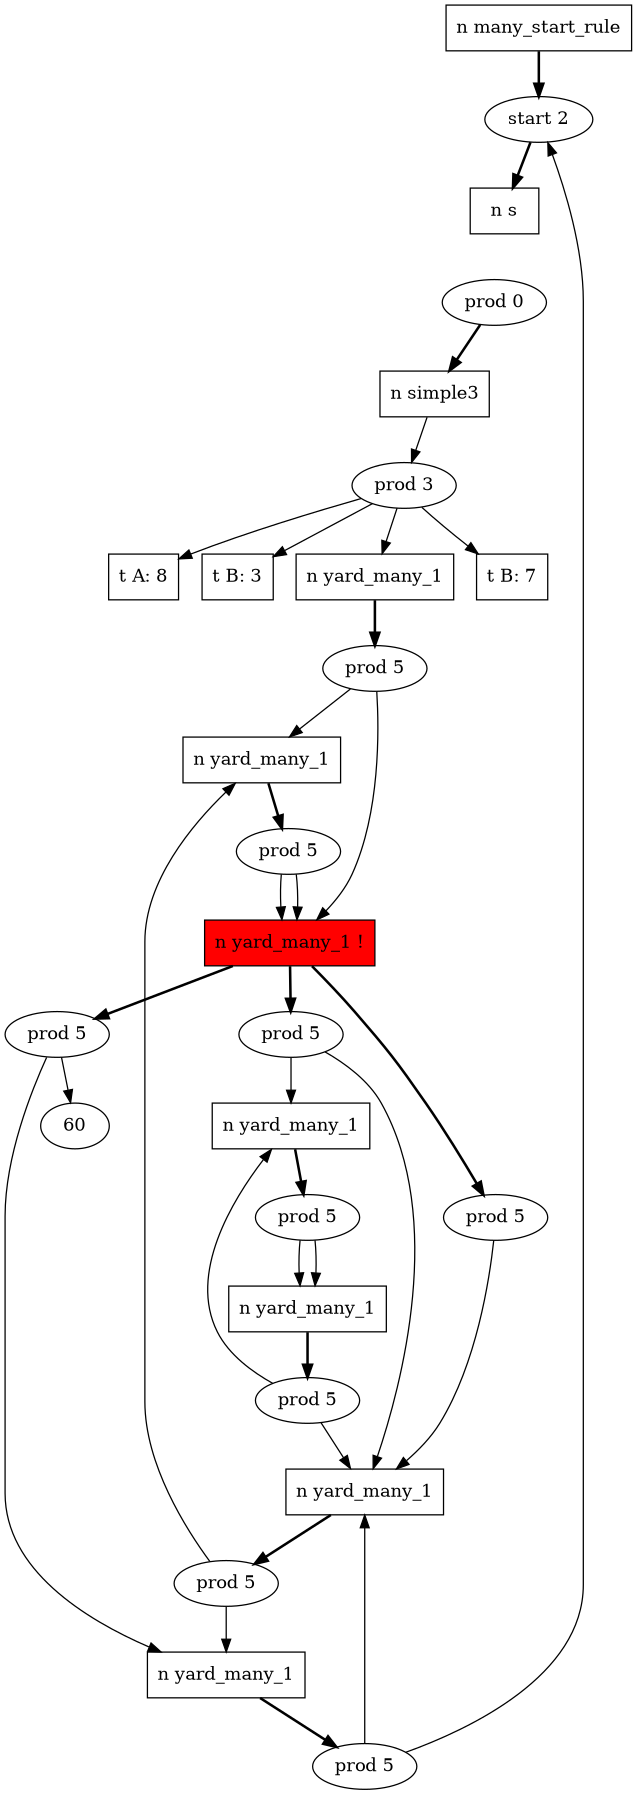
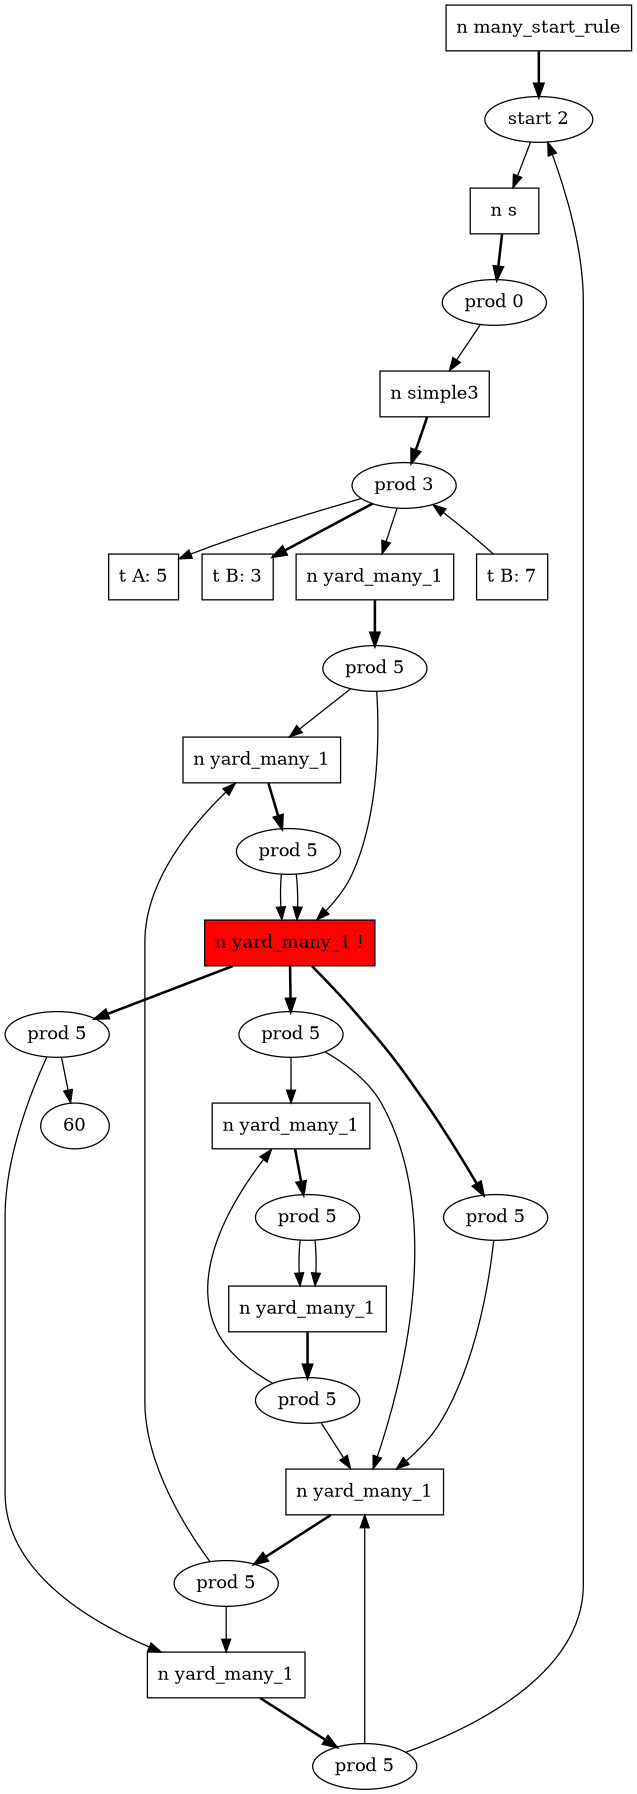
  digraph {
    n1 [label="n many_start_rule" shape=box]
    n2 [label="start 2"]
    n3 [label="n s" shape=box]
    n4 [label="prod 0"]
    n5 [label="n simple3" shape=box]
    n6 [label="prod 3"]
    n7 [label="t B: 3" shape=box]
    n8 [label="n yard_many_1" shape=box]
    n9 [label="t B: 7" shape=box]
-   n10 [label="t A: 8" shape=box]
+   n10 [label="t A: 5" shape=box]
    n11 [label="prod 5"]
    n12 [label="n yard_many_1" shape=box]
    n13 [fillcolor=red label="n yard_many_1 !" shape=box style=filled]
    n14 [label="prod 5"]
    n15 [label="prod 5"]
    n16 [label="prod 5"]
    n17 [label="prod 5"]
    n18 [label="n yard_many_1" shape=box]
    n19 [label=60]
    n20 [label="n yard_many_1" shape=box]
    n21 [label="n yard_many_1" shape=box]
    n22 [label="prod 5"]
    n23 [label="prod 5"]
    n24 [label="prod 5"]
    n25 [label="n yard_many_1" shape=box]
    n26 [label="prod 5"]
    n1 -> n2 [style=bold width=10]
-   n2 -> n3 [style=bold]
-   n4 -> n5 [style=bold]
-   n5 -> n6 [style=solid width=10]
-   n6 -> n7
+   n2 -> n3
+   n3 -> n4 [style=bold width=10]
+   n4 -> n5
+   n5 -> n6 [style=bold width=10]
+   n6 -> n7 [style=bold]
    n6 -> n8
-   n6 -> n9
+   n9 -> n6
    n6 -> n10
    n8 -> n11 [style=bold width=10]
    n11 -> n12
    n11 -> n13
    n12 -> n14 [style=bold width=10]
    n13 -> n15 [style=bold width=10]
    n13 -> n16 [style=bold width=10]
    n13 -> n17 [style=bold width=10]
    n14 -> n13
    n14 -> n13
    n15 -> n18
    n16 -> n19
    n16 -> n20
    n17 -> n18
    n17 -> n21
    n18 -> n22 [style=bold width=10]
    n20 -> n23 [style=bold width=10]
    n21 -> n24 [style=bold width=10]
    n22 -> n12
    n22 -> n20
    n23 -> n2
    n23 -> n18
    n24 -> n25
    n24 -> n25
    n25 -> n26 [style=bold width=10]
    n26 -> n18
    n26 -> n21
  }
